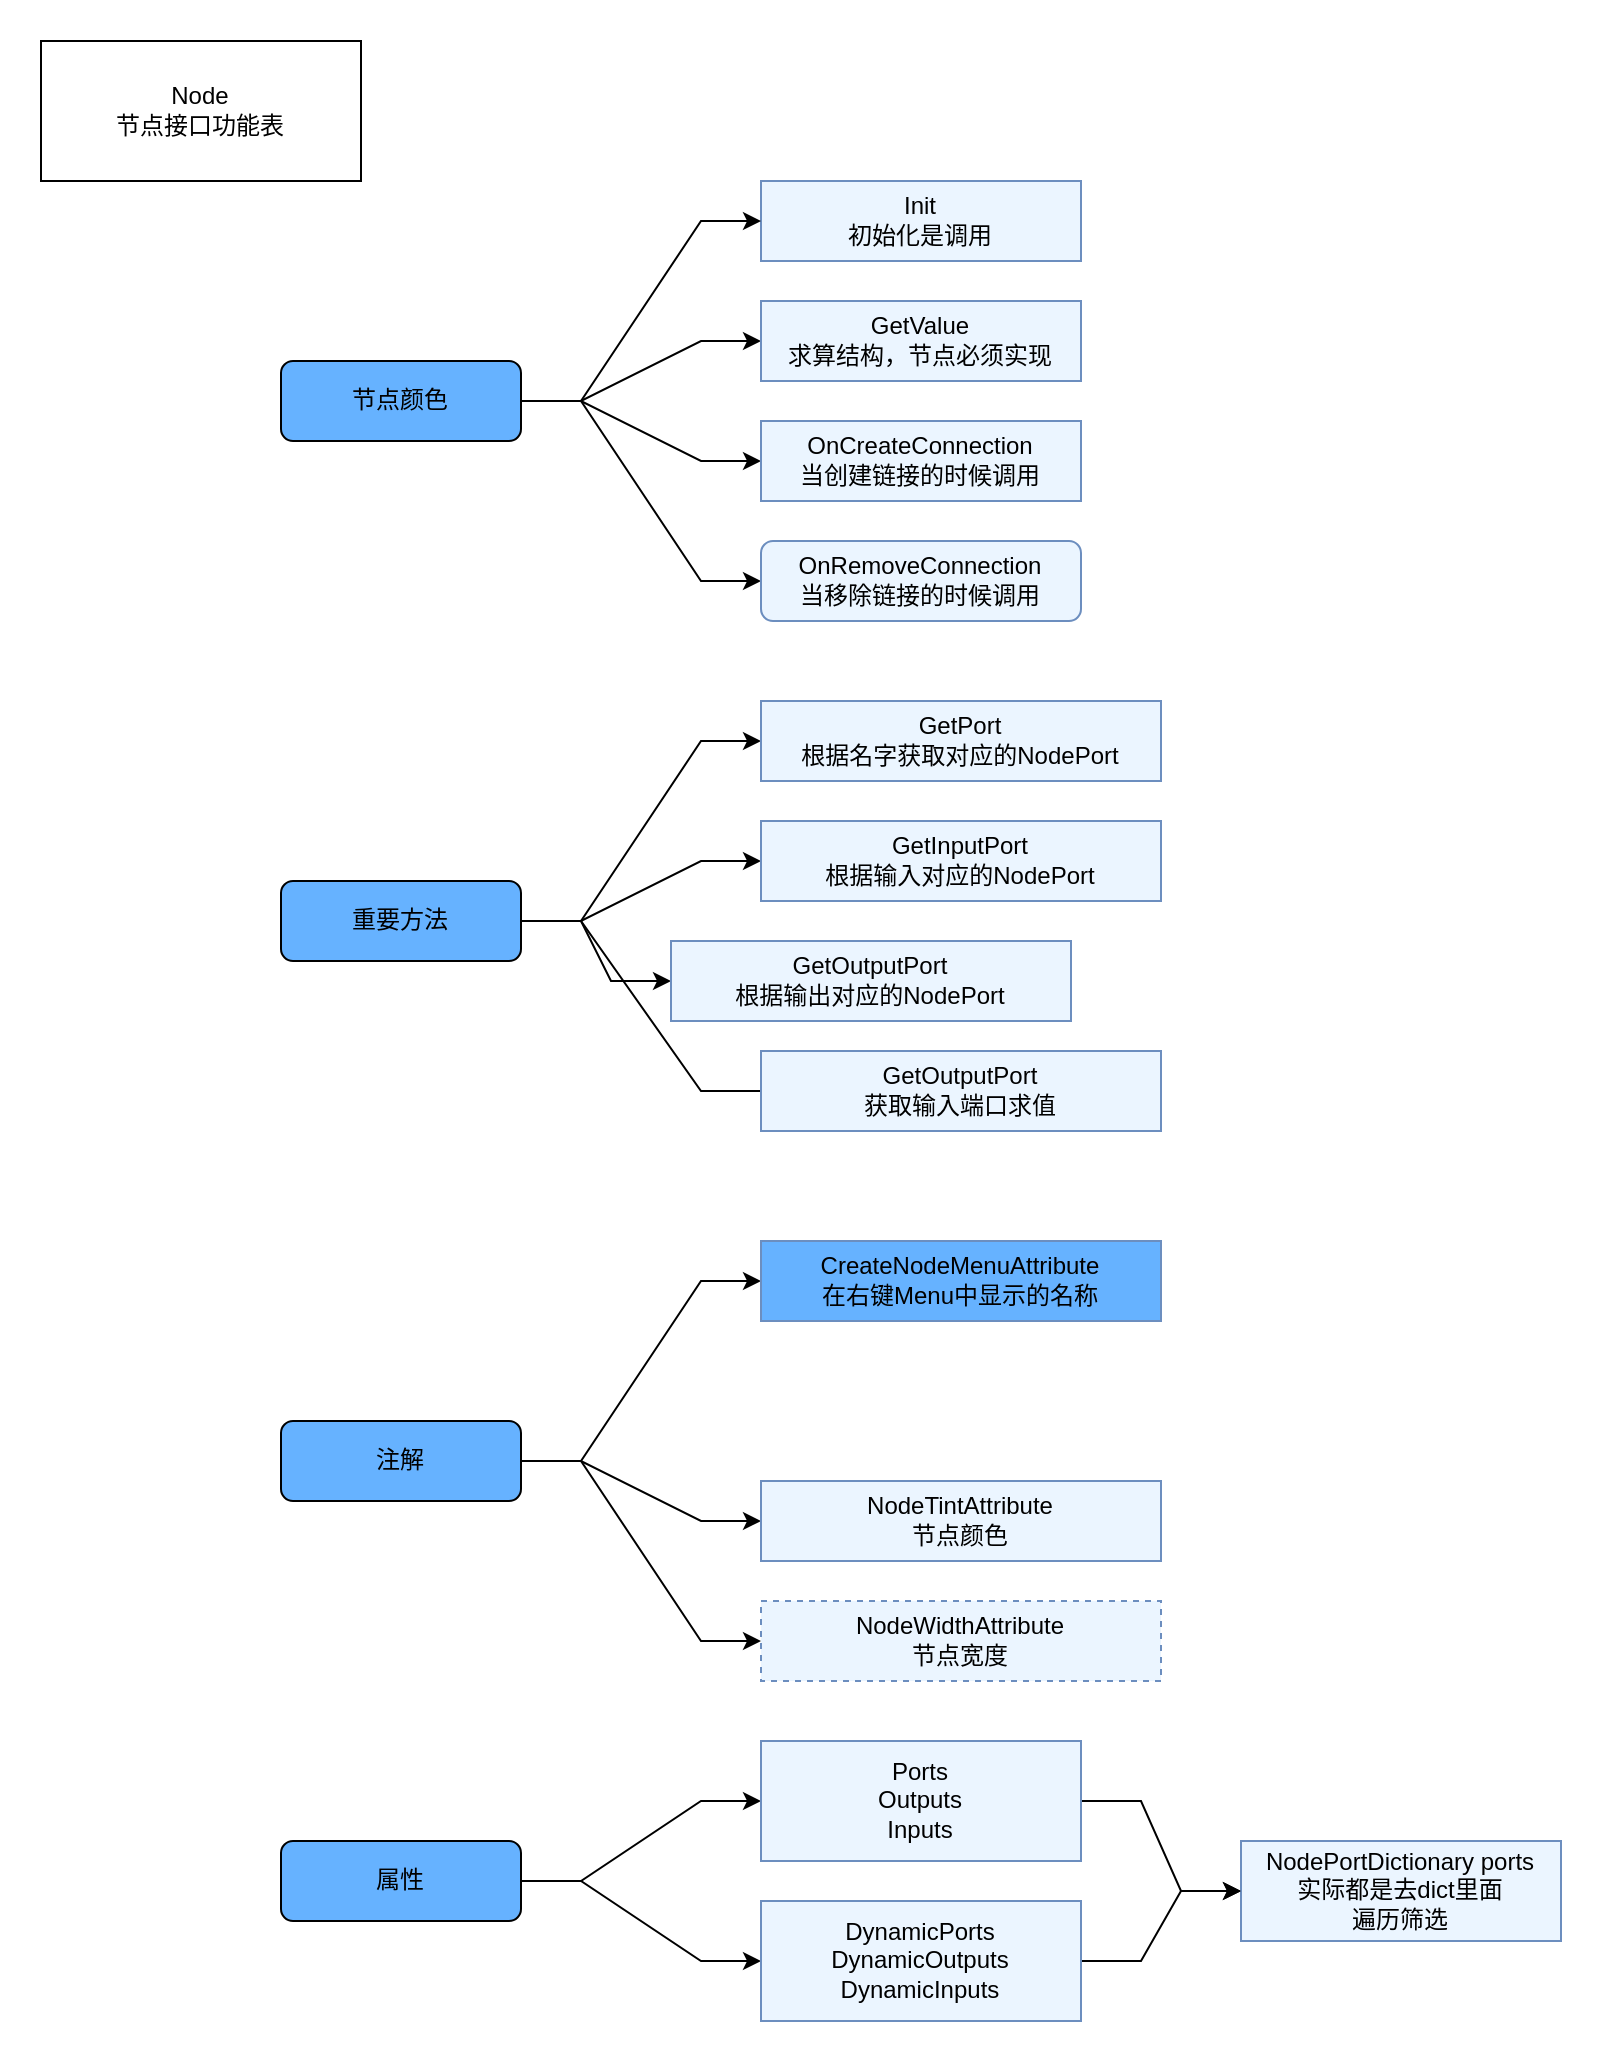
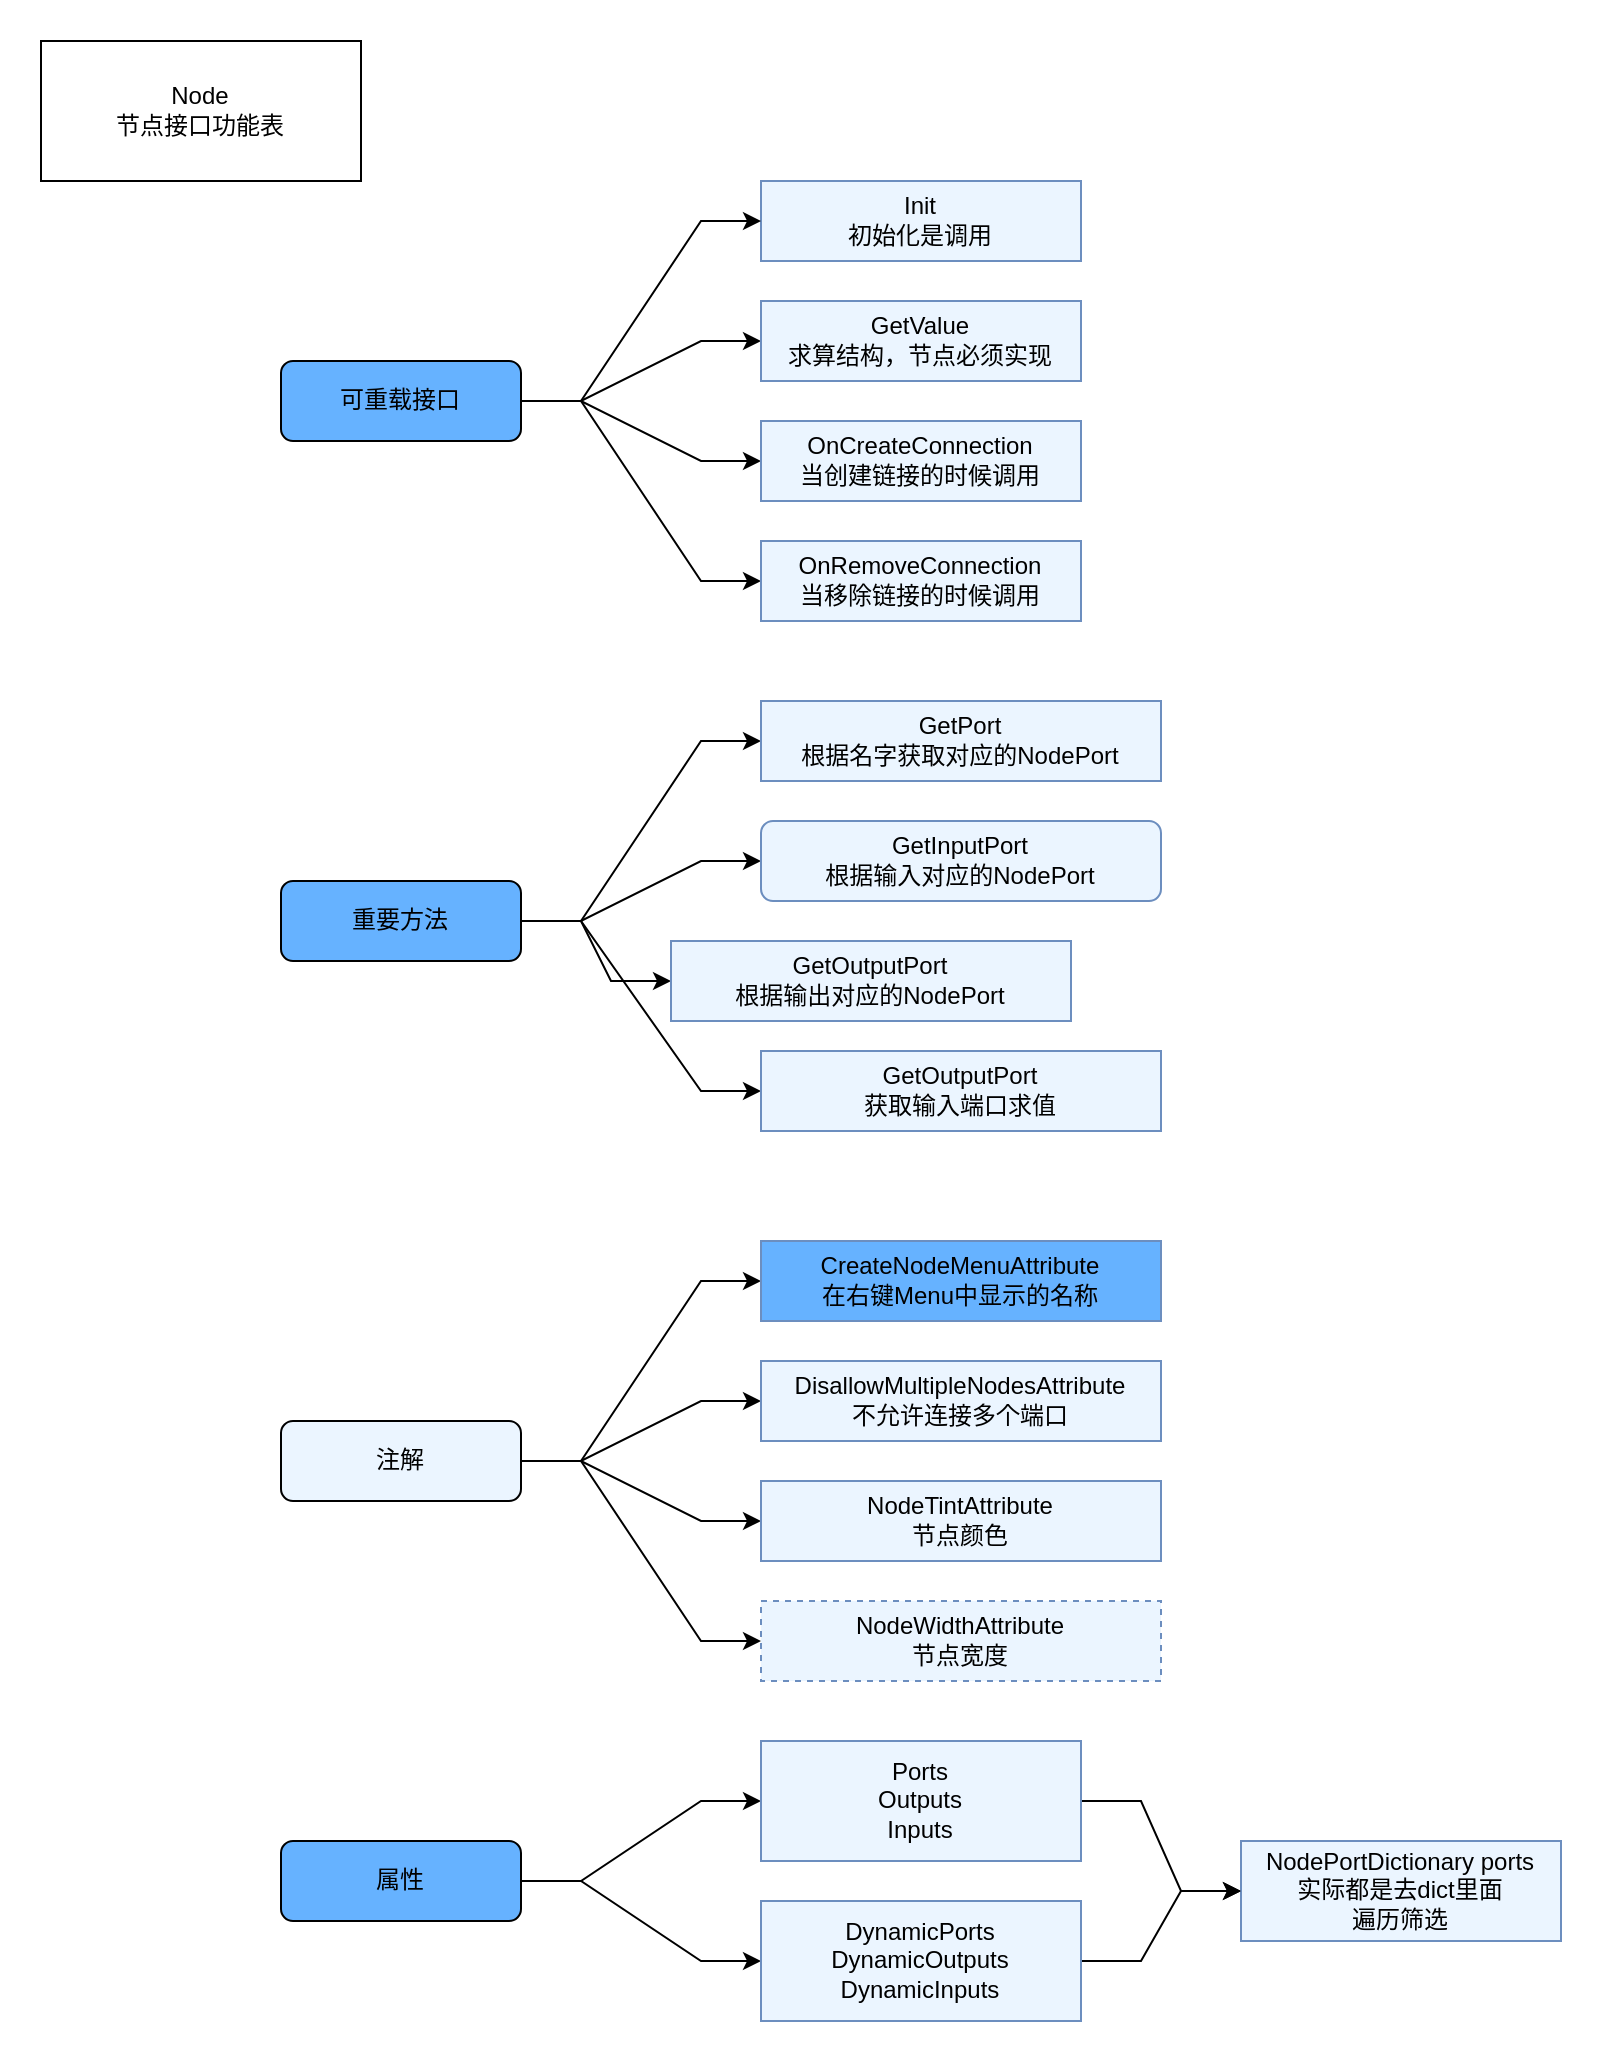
  <mxCell id="0" />
  <mxCell id="1" parent="0" />
  <mxCell id="2" value="Node&lt;br&gt;节点接口功能表" style="rounded=0;whiteSpace=wrap;html=1;" vertex="1" parent="1"><mxGeometry y="20" width="160" height="70" as="geometry" x="20" /></mxCell>
  <mxCell id="3" value="Init&lt;br&gt;初始化是调用" style="rounded=0;whiteSpace=wrap;html=1;fillColor=#EBF5FF;strokeColor=#6c8ebf;" vertex="1" parent="1"><mxGeometry x="380" y="90" width="160" height="40" as="geometry" /></mxCell>
  <mxCell id="4" style="edgeStyle=entityRelationEdgeStyle;rounded=0;orthogonalLoop=1;jettySize=auto;html=1;" edge="1" parent="1" source="8" target="3"><mxGeometry relative="1" as="geometry" /></mxCell>
  <mxCell id="5" style="edgeStyle=entityRelationEdgeStyle;rounded=0;orthogonalLoop=1;jettySize=auto;html=1;" edge="1" parent="1" source="8" target="9"><mxGeometry relative="1" as="geometry" /></mxCell>
  <mxCell id="6" style="edgeStyle=entityRelationEdgeStyle;rounded=0;orthogonalLoop=1;jettySize=auto;html=1;" edge="1" parent="1" source="8" target="10"><mxGeometry relative="1" as="geometry" /></mxCell>
  <mxCell id="7" style="edgeStyle=entityRelationEdgeStyle;rounded=0;orthogonalLoop=1;jettySize=auto;html=1;" edge="1" parent="1" source="8" target="11"><mxGeometry relative="1" as="geometry" /></mxCell>
- <mxCell id="8" value="&lt;span&gt;节点颜色&lt;/span&gt;" style="rounded=1;whiteSpace=wrap;html=1;fillColor=#66B2FF;" vertex="1" parent="1"><mxGeometry x="140" y="180" width="120" height="40" as="geometry" /></mxCell>
+ <mxCell id="8" value="&lt;span&gt;可重载接口&lt;/span&gt;" style="rounded=1;whiteSpace=wrap;html=1;fillColor=#66B2FF;" vertex="1" parent="1"><mxGeometry x="140" y="180" width="120" height="40" as="geometry" /></mxCell>
  <mxCell id="9" value="GetValue&lt;br&gt;求算结构，节点必须实现" style="rounded=0;whiteSpace=wrap;html=1;fillColor=#EBF5FF;strokeColor=#6c8ebf;" vertex="1" parent="1"><mxGeometry x="380" y="150" width="160" height="40" as="geometry" /></mxCell>
  <mxCell id="10" value="OnCreateConnection&lt;br&gt;当创建链接的时候调用" style="rounded=0;whiteSpace=wrap;html=1;fillColor=#EBF5FF;strokeColor=#6c8ebf;" vertex="1" parent="1"><mxGeometry x="380" y="210" width="160" height="40" as="geometry" /></mxCell>
- <mxCell id="11" value="OnRemoveConnection&lt;br&gt;当移除链接的时候调用" style="whiteSpace=wrap;html=1;fillColor=#EBF5FF;strokeColor=#6c8ebf;rounded=1;" vertex="1" parent="1"><mxGeometry x="380" y="270" width="160" height="40" as="geometry" /></mxCell>
+ <mxCell id="11" value="OnRemoveConnection&lt;br&gt;当移除链接的时候调用" style="rounded=0;whiteSpace=wrap;html=1;fillColor=#EBF5FF;strokeColor=#6c8ebf;" vertex="1" parent="1"><mxGeometry x="380" y="270" width="160" height="40" as="geometry" /></mxCell>
  <mxCell id="12" style="edgeStyle=entityRelationEdgeStyle;rounded=0;orthogonalLoop=1;jettySize=auto;html=1;" edge="1" parent="1" source="16" target="17"><mxGeometry relative="1" as="geometry" /></mxCell>
  <mxCell id="13" style="edgeStyle=entityRelationEdgeStyle;rounded=0;orthogonalLoop=1;jettySize=auto;html=1;" edge="1" parent="1" source="16" target="18"><mxGeometry relative="1" as="geometry" /></mxCell>
  <mxCell id="14" style="edgeStyle=entityRelationEdgeStyle;rounded=0;orthogonalLoop=1;jettySize=auto;html=1;" edge="1" parent="1" source="16" target="19"><mxGeometry relative="1" as="geometry" /></mxCell>
- <mxCell id="15" style="edgeStyle=entityRelationEdgeStyle;rounded=0;orthogonalLoop=1;jettySize=auto;html=1;endArrow=none;" edge="1" parent="1" source="16" target="20"><mxGeometry relative="1" as="geometry" /></mxCell>
+ <mxCell id="15" style="edgeStyle=entityRelationEdgeStyle;rounded=0;orthogonalLoop=1;jettySize=auto;html=1;" edge="1" parent="1" source="16" target="20"><mxGeometry relative="1" as="geometry" /></mxCell>
  <mxCell id="16" value="重要方法" style="rounded=1;whiteSpace=wrap;html=1;fillColor=#66B2FF;" vertex="1" parent="1"><mxGeometry x="140" y="440" width="120" height="40" as="geometry" /></mxCell>
  <mxCell id="17" value="GetPort&lt;br&gt;根据名字获取对应的NodePort" style="rounded=0;whiteSpace=wrap;html=1;fillColor=#EBF5FF;strokeColor=#6c8ebf;" vertex="1" parent="1"><mxGeometry x="380" y="350" width="200" height="40" as="geometry" /></mxCell>
- <mxCell id="18" value="GetInputPort&lt;br&gt;根据输入对应的NodePort" style="rounded=0;whiteSpace=wrap;html=1;fillColor=#EBF5FF;strokeColor=#6c8ebf;" vertex="1" parent="1"><mxGeometry x="380" y="410" width="200" height="40" as="geometry" /></mxCell>
+ <mxCell id="18" value="GetInputPort&lt;br&gt;根据输入对应的NodePort" style="whiteSpace=wrap;html=1;fillColor=#EBF5FF;strokeColor=#6c8ebf;rounded=1;" vertex="1" parent="1"><mxGeometry x="380" y="410" width="200" height="40" as="geometry" /></mxCell>
  <mxCell id="19" value="GetOutputPort&lt;br&gt;根据输出对应的NodePort" style="rounded=0;whiteSpace=wrap;html=1;fillColor=#EBF5FF;strokeColor=#6c8ebf;" vertex="1" parent="1"><mxGeometry x="335" y="470" width="200" height="40" as="geometry" /></mxCell>
  <mxCell id="20" value="GetOutputPort&lt;br&gt;获取输入端口求值" style="rounded=0;whiteSpace=wrap;html=1;fillColor=#EBF5FF;strokeColor=#6c8ebf;" vertex="1" parent="1"><mxGeometry x="380" y="525" width="200" height="40" as="geometry" /></mxCell>
  <mxCell id="21" style="edgeStyle=entityRelationEdgeStyle;rounded=0;orthogonalLoop=1;jettySize=auto;html=1;" edge="1" parent="1" source="25" target="26"><mxGeometry relative="1" as="geometry" /></mxCell>
+ <mxCell id="22" style="edgeStyle=entityRelationEdgeStyle;rounded=0;orthogonalLoop=1;jettySize=auto;html=1;" edge="1" parent="1" source="25" target="27"><mxGeometry relative="1" as="geometry" /></mxCell>
  <mxCell id="23" style="edgeStyle=entityRelationEdgeStyle;rounded=0;orthogonalLoop=1;jettySize=auto;html=1;" edge="1" parent="1" source="25" target="28"><mxGeometry relative="1" as="geometry" /></mxCell>
  <mxCell id="24" style="edgeStyle=entityRelationEdgeStyle;rounded=0;orthogonalLoop=1;jettySize=auto;html=1;" edge="1" parent="1" source="25" target="29"><mxGeometry relative="1" as="geometry" /></mxCell>
- <mxCell id="25" value="注解" style="rounded=1;whiteSpace=wrap;html=1;fillColor=#66B2FF;" vertex="1" parent="1"><mxGeometry x="140" y="710" width="120" height="40" as="geometry" /></mxCell>
+ <mxCell id="25" value="注解" style="rounded=1;whiteSpace=wrap;html=1;fillColor=#ebf5ff;" vertex="1" parent="1"><mxGeometry x="140" y="710" width="120" height="40" as="geometry" /></mxCell>
  <mxCell id="26" value="CreateNodeMenuAttribute&lt;br&gt;在右键Menu中显示的名称" style="rounded=0;whiteSpace=wrap;html=1;fillColor=#66b2ff;strokeColor=#6c8ebf;" vertex="1" parent="1"><mxGeometry x="380" y="620" width="200" height="40" as="geometry" /></mxCell>
+ <mxCell id="27" value="DisallowMultipleNodesAttribute&lt;br&gt;不允许连接多个端口" style="rounded=0;whiteSpace=wrap;html=1;fillColor=#EBF5FF;strokeColor=#6c8ebf;" vertex="1" parent="1"><mxGeometry x="380" y="680" width="200" height="40" as="geometry" /></mxCell>
  <mxCell id="28" value="NodeTintAttribute&lt;br&gt;节点颜色" style="rounded=0;whiteSpace=wrap;html=1;fillColor=#EBF5FF;strokeColor=#6c8ebf;" vertex="1" parent="1"><mxGeometry x="380" y="740" width="200" height="40" as="geometry" /></mxCell>
  <mxCell id="29" value="NodeWidthAttribute&lt;br&gt;节点宽度" style="rounded=0;whiteSpace=wrap;html=1;fillColor=#EBF5FF;strokeColor=#6c8ebf;dashed=1;" vertex="1" parent="1"><mxGeometry x="380" y="800" width="200" height="40" as="geometry" /></mxCell>
  <mxCell id="30" style="edgeStyle=entityRelationEdgeStyle;rounded=0;orthogonalLoop=1;jettySize=auto;html=1;" edge="1" parent="1" source="32" target="34"><mxGeometry relative="1" as="geometry" /></mxCell>
  <mxCell id="31" style="edgeStyle=entityRelationEdgeStyle;rounded=0;orthogonalLoop=1;jettySize=auto;html=1;" edge="1" parent="1" source="32" target="37"><mxGeometry relative="1" as="geometry" /></mxCell>
  <mxCell id="32" value="属性" style="rounded=1;whiteSpace=wrap;html=1;fillColor=#66B2FF;" vertex="1" parent="1"><mxGeometry x="140" y="920" width="120" height="40" as="geometry" /></mxCell>
  <mxCell id="33" style="edgeStyle=entityRelationEdgeStyle;rounded=0;orthogonalLoop=1;jettySize=auto;html=1;" edge="1" parent="1" source="34" target="35"><mxGeometry relative="1" as="geometry" /></mxCell>
  <mxCell id="34" value="Ports&lt;br&gt;Outputs&lt;br&gt;Inputs" style="rounded=0;whiteSpace=wrap;html=1;fillColor=#EBF5FF;strokeColor=#6c8ebf;" vertex="1" parent="1"><mxGeometry x="380" y="870" width="160" height="60" as="geometry" /></mxCell>
  <mxCell id="35" value="NodePortDictionary ports&lt;br&gt;实际都是去dict里面&lt;br&gt;遍历筛选" style="rounded=0;whiteSpace=wrap;html=1;fillColor=#EBF5FF;strokeColor=#6c8ebf;" vertex="1" parent="1"><mxGeometry x="620" y="920" width="160" height="50" as="geometry" /></mxCell>
  <mxCell id="36" style="edgeStyle=entityRelationEdgeStyle;rounded=0;orthogonalLoop=1;jettySize=auto;html=1;" edge="1" parent="1" source="37" target="35"><mxGeometry relative="1" as="geometry" /></mxCell>
  <mxCell id="37" value="DynamicPorts&lt;br&gt;DynamicOutputs&lt;br&gt;DynamicInputs" style="rounded=0;whiteSpace=wrap;html=1;fillColor=#EBF5FF;strokeColor=#6c8ebf;" vertex="1" parent="1"><mxGeometry x="380" y="950" width="160" height="60" as="geometry" /></mxCell>
